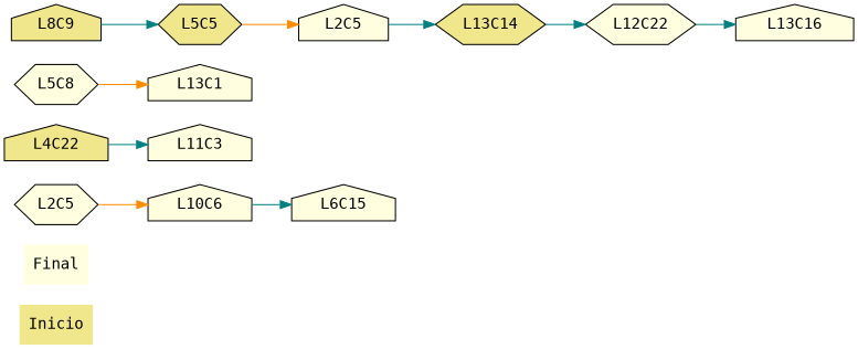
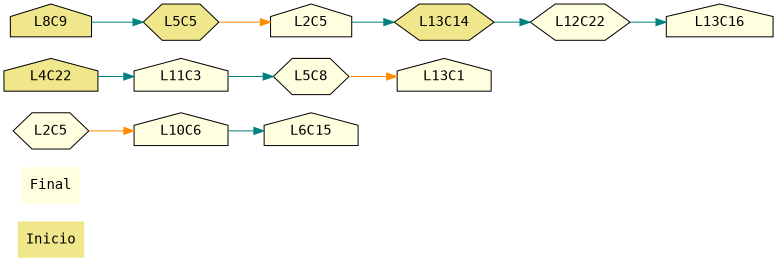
  digraph {
    fontname="DejaVu Sans Mono"
    rankdir=LR
    node [color=black fillcolor=lightyellow fontname="DejaVu Sans Mono" shape=house style=filled]
    edge [color=teal fontname="DejaVu Sans Mono"]
    Inicio [fillcolor=khaki shape=plaintext]
    Final [shape=plaintext]
    n3 [label=L2C5 shape=hexagon]
    n4 [label=L10C6]
    n5 [label=L6C15]
    n6 [fillcolor=khaki label=L4C22]
    n7 [label=L11C3]
    n8 [label=L5C8 shape=hexagon]
    n9 [label=L13C1]
    n10 [fillcolor=khaki label=L8C9]
    n11 [fillcolor=khaki label=L5C5 shape=hexagon]
    n12 [label=L2C5]
    n13 [fillcolor=khaki label=L13C14 shape=hexagon]
    n14 [label=L12C22 shape=hexagon]
    n15 [label=L13C16]
    n3 -> n4 [color=darkorange]
    n4 -> n5
    n6 -> n7
+   n7 -> n8
    n8 -> n9 [color=darkorange]
    n10 -> n11
    n11 -> n12 [color=darkorange]
    n12 -> n13
    n13 -> n14
    n14 -> n15
  }
